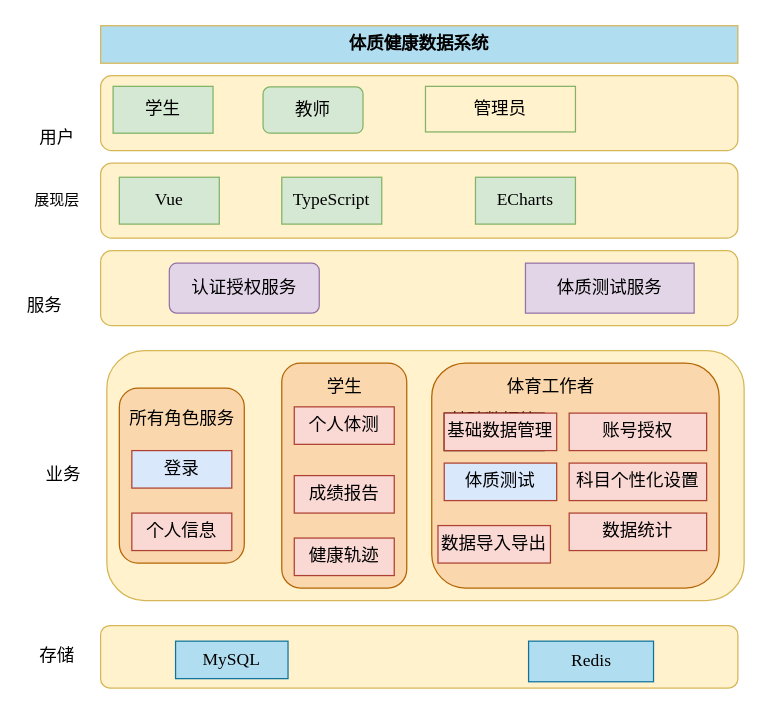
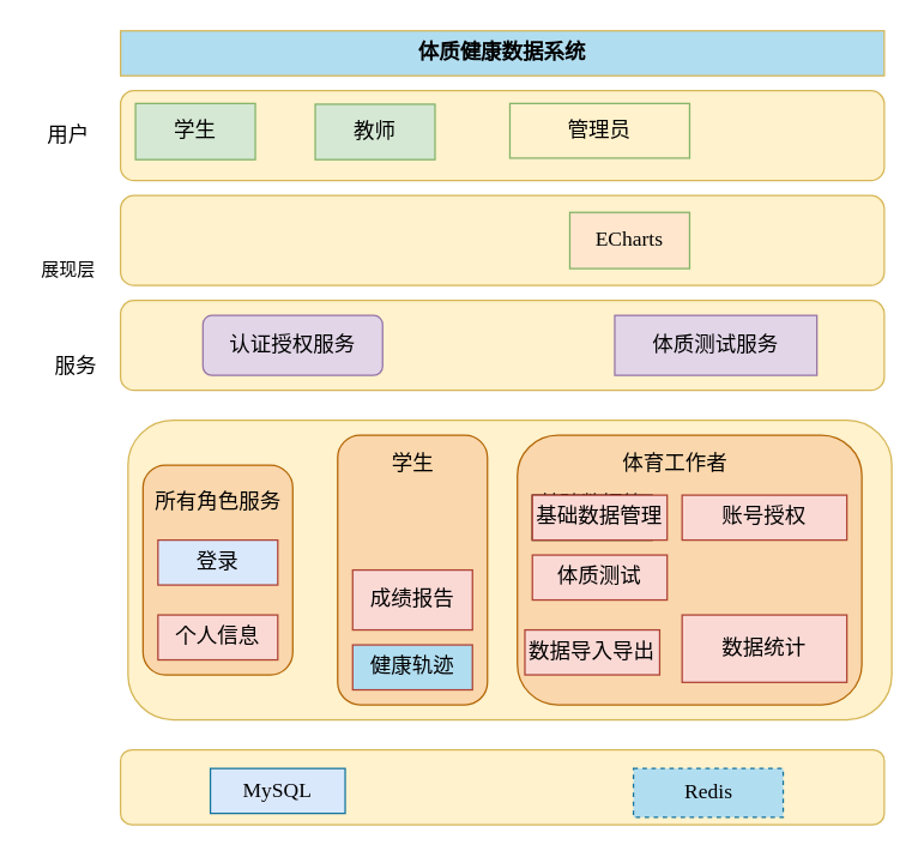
  <mxCell id="0" />
  <mxCell id="1" parent="0" />
  <mxCell id="2" value="" style="rounded=1;whiteSpace=wrap;html=1;fillColor=#fff2cc;strokeColor=#d6b656;fontSize=14;fontStyle=0;fontFamily=宋体;" parent="1" vertex="1"><mxGeometry x="80" y="60" width="510" height="60" as="geometry" /></mxCell>
- <mxCell id="3" value="用户" style="text;html=1;align=center;verticalAlign=middle;resizable=0;points=[];autosize=1;strokeColor=none;fillColor=none;fontSize=14;fontStyle=0;fontFamily=宋体;" parent="1" vertex="1"><mxGeometry x="25" y="99.5" width="40" height="20" as="geometry" /></mxCell>
+ <mxCell id="3" value="用户" style="text;html=1;align=center;verticalAlign=middle;resizable=0;points=[];autosize=1;strokeColor=none;fillColor=none;fontSize=14;fontStyle=0;fontFamily=宋体;" parent="1" vertex="1"><mxGeometry x="25" y="79.5" width="40" height="20" as="geometry" /></mxCell>
  <mxCell id="4" value="学生" style="rounded=0;whiteSpace=wrap;html=1;fillColor=#d5e8d4;strokeColor=#82b366;fontSize=14;fontStyle=0;fontFamily=宋体;" parent="1" vertex="1"><mxGeometry x="90" y="68.5" width="80" height="37.5" as="geometry" /></mxCell>
- <mxCell id="5" value="教师" style="whiteSpace=wrap;html=1;fillColor=#d5e8d4;strokeColor=#82b366;fontSize=14;fontStyle=0;fontFamily=宋体;rounded=1;" parent="1" vertex="1"><mxGeometry x="210" y="69" width="80" height="37" as="geometry" /></mxCell>
+ <mxCell id="5" value="教师" style="rounded=0;whiteSpace=wrap;html=1;fillColor=#d5e8d4;strokeColor=#82b366;fontSize=14;fontStyle=0;fontFamily=宋体;" parent="1" vertex="1"><mxGeometry x="210" y="69" width="80" height="37" as="geometry" /></mxCell>
  <mxCell id="6" value="管理员" style="rounded=0;whiteSpace=wrap;html=1;fillColor=#fff2cc;strokeColor=#82b366;fontSize=14;fontStyle=0;fontFamily=宋体;" parent="1" vertex="1"><mxGeometry x="340" y="68.5" width="120" height="36.5" as="geometry" /></mxCell>
  <mxCell id="7" value="" style="rounded=1;whiteSpace=wrap;html=1;fillColor=#fff2cc;strokeColor=#d6b656;fontSize=14;fontStyle=0;fontFamily=宋体;" parent="1" vertex="1"><mxGeometry x="80" y="200" width="510" height="60" as="geometry" /></mxCell>
  <mxCell id="8" value="认证授权服务" style="whiteSpace=wrap;html=1;fillColor=#e1d5e7;strokeColor=#9673a6;fontSize=14;fontStyle=0;fontFamily=宋体;rounded=1;" parent="1" vertex="1"><mxGeometry x="135" y="210" width="120" height="40" as="geometry" /></mxCell>
- <mxCell id="9" value="体质测试服务" style="rounded=0;whiteSpace=wrap;html=1;fillColor=#e1d5e7;strokeColor=#9673a6;fontSize=14;fontStyle=0;fontFamily=宋体;" parent="1" vertex="1"><mxGeometry x="420" y="210" width="135" height="40" as="geometry" /></mxCell>
- <mxCell id="10" value="服务" style="text;html=1;align=center;verticalAlign=middle;resizable=0;points=[];autosize=1;strokeColor=none;fillColor=none;fontSize=14;fontStyle=0;fontFamily=宋体;" parent="1" vertex="1"><mxGeometry x="15" y="235" width="40" height="20" as="geometry" /></mxCell>
+ <mxCell id="9" value="体质测试服务" style="rounded=0;whiteSpace=wrap;html=1;fillColor=#e1d5e7;strokeColor=#9673a6;fontSize=14;fontStyle=0;fontFamily=宋体;" parent="1" vertex="1"><mxGeometry x="410" y="210" width="135" height="40" as="geometry" /></mxCell>
+ <mxCell id="10" value="服务" style="text;html=1;align=center;verticalAlign=middle;resizable=0;points=[];autosize=1;strokeColor=none;fillColor=none;fontSize=14;fontStyle=0;fontFamily=宋体;" parent="1" vertex="1"><mxGeometry x="30" y="235" width="40" height="20" as="geometry" /></mxCell>
  <mxCell id="11" value="" style="rounded=1;whiteSpace=wrap;html=1;fillColor=#fff2cc;strokeColor=#d6b656;fontSize=14;fontStyle=0;fontFamily=宋体;" parent="1" vertex="1"><mxGeometry x="85" y="280" width="510" height="200" as="geometry" /></mxCell>
- <mxCell id="12" value="业务" style="text;html=1;align=center;verticalAlign=middle;resizable=0;points=[];autosize=1;strokeColor=none;fillColor=none;fontSize=14;fontStyle=0;fontFamily=宋体;" parent="1" vertex="1"><mxGeometry x="30" y="370" width="40" height="20" as="geometry" /></mxCell>
  <mxCell id="13" value="" style="rounded=1;whiteSpace=wrap;html=1;fillColor=#fad7ac;strokeColor=#b46504;fontSize=14;fontStyle=0;fontFamily=宋体;" parent="1" vertex="1"><mxGeometry x="95" y="310" width="100" height="140" as="geometry" /></mxCell>
  <mxCell id="14" value="所有角色服务" style="text;html=1;align=center;verticalAlign=middle;resizable=0;points=[];autosize=1;strokeColor=none;fillColor=none;fontSize=14;fontStyle=0;fontFamily=宋体;" parent="1" vertex="1"><mxGeometry x="95" y="325" width="100" height="20" as="geometry" /></mxCell>
  <mxCell id="15" value="登录" style="rounded=0;whiteSpace=wrap;html=1;fillColor=#dae8fc;strokeColor=#ae4132;fontSize=14;fontStyle=0;fontFamily=宋体;" parent="1" vertex="1"><mxGeometry x="105" y="360" width="80" height="30" as="geometry" /></mxCell>
  <mxCell id="16" value="个人信息" style="rounded=0;whiteSpace=wrap;html=1;fillColor=#fad9d5;strokeColor=#ae4132;fontSize=14;fontStyle=0;fontFamily=宋体;" parent="1" vertex="1"><mxGeometry x="105" y="410" width="80" height="30" as="geometry" /></mxCell>
  <mxCell id="17" value="" style="rounded=1;whiteSpace=wrap;html=1;fillColor=#fad7ac;strokeColor=#b46504;fontSize=14;fontStyle=0;fontFamily=宋体;" parent="1" vertex="1"><mxGeometry x="225" y="290" width="100" height="180" as="geometry" /></mxCell>
  <mxCell id="18" value="学生" style="text;html=1;align=center;verticalAlign=middle;resizable=0;points=[];autosize=1;fontSize=14;fontStyle=0;fontFamily=宋体;" parent="1" vertex="1"><mxGeometry x="255" y="300" width="40" height="20" as="geometry" /></mxCell>
- <mxCell id="19" value="个人体测" style="rounded=0;whiteSpace=wrap;html=1;fillColor=#fad9d5;strokeColor=#ae4132;fontSize=14;fontStyle=0;fontFamily=宋体;" parent="1" vertex="1"><mxGeometry x="235" y="325" width="80" height="30" as="geometry" /></mxCell>
- <mxCell id="20" value="成绩报告" style="rounded=0;whiteSpace=wrap;html=1;fillColor=#fad9d5;strokeColor=#ae4132;fontSize=14;fontStyle=0;fontFamily=宋体;" parent="1" vertex="1"><mxGeometry x="235" y="380" width="80" height="30" as="geometry" /></mxCell>
+ <mxCell id="20" value="成绩报告" style="rounded=0;whiteSpace=wrap;html=1;fillColor=#fad9d5;strokeColor=#ae4132;fontSize=14;fontStyle=0;fontFamily=宋体;" parent="1" vertex="1"><mxGeometry x="235" y="380" width="80" height="40" as="geometry" /></mxCell>
  <mxCell id="21" value="" style="rounded=1;whiteSpace=wrap;html=1;fillColor=#fad7ac;strokeColor=#b46504;fontSize=14;fontStyle=0;fontFamily=宋体;" parent="1" vertex="1"><mxGeometry x="345" y="290" width="230" height="180" as="geometry" /></mxCell>
- <mxCell id="22" value="体育工作者" style="text;html=1;align=center;verticalAlign=middle;resizable=0;points=[];autosize=1;strokeColor=none;fillColor=none;fontSize=14;fontStyle=0;fontFamily=宋体;" parent="1" vertex="1"><mxGeometry x="395" y="300" width="90" height="20" as="geometry" /></mxCell>
+ <mxCell id="22" value="体育工作者" style="text;html=1;align=center;verticalAlign=middle;resizable=0;points=[];autosize=1;strokeColor=none;fillColor=none;fontSize=14;fontStyle=0;fontFamily=宋体;" parent="1" vertex="1"><mxGeometry x="405" y="300" width="90" height="20" as="geometry" /></mxCell>
  <mxCell id="23" value="基础数据管理" style="rounded=0;whiteSpace=wrap;html=1;fontSize=14;fontStyle=0;fontFamily=宋体;" parent="1" vertex="1"><mxGeometry x="355" y="330" width="80" height="30" as="geometry" /></mxCell>
- <mxCell id="24" value="科目个性化设置" style="rounded=0;whiteSpace=wrap;html=1;fillColor=#fad9d5;strokeColor=#ae4132;fontSize=14;fontStyle=0;fontFamily=宋体;" parent="1" vertex="1"><mxGeometry x="455" y="370" width="110" height="30" as="geometry" /></mxCell>
- <mxCell id="25" value="体质测试" style="rounded=0;whiteSpace=wrap;html=1;fillColor=#dae8fc;strokeColor=#ae4132;fontSize=14;fontStyle=0;fontFamily=宋体;" parent="1" vertex="1"><mxGeometry x="355" y="370" width="90" height="30" as="geometry" /></mxCell>
+ <mxCell id="25" value="体质测试" style="rounded=0;whiteSpace=wrap;html=1;fillColor=#fad9d5;strokeColor=#ae4132;fontSize=14;fontStyle=0;fontFamily=宋体;" parent="1" vertex="1"><mxGeometry x="355" y="370" width="90" height="30" as="geometry" /></mxCell>
  <mxCell id="26" value="数据导入导出" style="rounded=0;whiteSpace=wrap;html=1;fillColor=#fad9d5;strokeColor=#ae4132;fontSize=14;fontStyle=0;fontFamily=宋体;" parent="1" vertex="1"><mxGeometry x="350" y="420" width="90" height="30" as="geometry" /></mxCell>
- <mxCell id="27" value="数据统计" style="rounded=0;whiteSpace=wrap;html=1;fillColor=#fad9d5;strokeColor=#ae4132;fontSize=14;fontStyle=0;fontFamily=宋体;" parent="1" vertex="1"><mxGeometry x="455" y="410" width="110" height="30" as="geometry" /></mxCell>
- <mxCell id="28" value="健康轨迹" style="rounded=0;whiteSpace=wrap;html=1;fillColor=#fad9d5;strokeColor=#ae4132;fontSize=14;fontStyle=0;fontFamily=宋体;" parent="1" vertex="1"><mxGeometry x="235" y="430" width="80" height="30" as="geometry" /></mxCell>
+ <mxCell id="27" value="数据统计" style="rounded=0;whiteSpace=wrap;html=1;fillColor=#fad9d5;strokeColor=#ae4132;fontSize=14;fontStyle=0;fontFamily=宋体;" parent="1" vertex="1"><mxGeometry x="455" y="410" width="110" height="45" as="geometry" /></mxCell>
+ <mxCell id="28" value="健康轨迹" style="rounded=0;whiteSpace=wrap;html=1;fillColor=#b1ddf0;strokeColor=#ae4132;fontSize=14;fontStyle=0;fontFamily=宋体;" parent="1" vertex="1"><mxGeometry x="235" y="430" width="80" height="30" as="geometry" /></mxCell>
  <mxCell id="29" value="基础数据管理" style="rounded=0;whiteSpace=wrap;html=1;fillColor=#fad9d5;strokeColor=#ae4132;fontSize=14;fontStyle=0;fontFamily=宋体;" parent="1" vertex="1"><mxGeometry x="355" y="330" width="90" height="30" as="geometry" /></mxCell>
  <mxCell id="30" value="账号授权" style="rounded=0;whiteSpace=wrap;html=1;fillColor=#fad9d5;strokeColor=#ae4132;fontSize=14;fontStyle=0;fontFamily=宋体;" parent="1" vertex="1"><mxGeometry x="455" y="330" width="110" height="30" as="geometry" /></mxCell>
  <mxCell id="31" value="" style="rounded=1;whiteSpace=wrap;html=1;fillColor=#fff2cc;strokeColor=#d6b656;fontSize=14;fontStyle=0;fontFamily=宋体;" parent="1" vertex="1"><mxGeometry x="80" y="500" width="510" height="50" as="geometry" /></mxCell>
- <mxCell id="32" value="存储" style="text;html=1;align=center;verticalAlign=middle;resizable=0;points=[];autosize=1;strokeColor=none;fillColor=none;fontSize=14;fontStyle=0;fontFamily=宋体;" parent="1" vertex="1"><mxGeometry x="25" y="515" width="40" height="20" as="geometry" /></mxCell>
- <mxCell id="33" value="MySQL" style="rounded=0;whiteSpace=wrap;html=1;fillColor=#b1ddf0;strokeColor=#10739e;fontSize=14;fontStyle=0;fontFamily=宋体;" parent="1" vertex="1"><mxGeometry x="140" y="512.5" width="90" height="30" as="geometry" /></mxCell>
- <mxCell id="34" value="Redis" style="rounded=0;whiteSpace=wrap;html=1;fillColor=#b1ddf0;strokeColor=#10739e;fontSize=14;fontStyle=0;fontFamily=宋体;" parent="1" vertex="1"><mxGeometry x="422.5" y="512.5" width="100" height="32.5" as="geometry" /></mxCell>
+ <mxCell id="33" value="MySQL" style="rounded=0;whiteSpace=wrap;html=1;fillColor=#dae8fc;strokeColor=#10739e;fontSize=14;fontStyle=0;fontFamily=宋体;" parent="1" vertex="1"><mxGeometry x="140" y="512.5" width="90" height="30" as="geometry" /></mxCell>
+ <mxCell id="34" value="Redis" style="rounded=0;whiteSpace=wrap;html=1;fillColor=#b1ddf0;strokeColor=#10739e;fontSize=14;fontStyle=0;fontFamily=宋体;dashed=1;" parent="1" vertex="1"><mxGeometry x="422.5" y="512.5" width="100" height="32.5" as="geometry" /></mxCell>
  <mxCell id="35" value="体质健康数据系统" style="rounded=0;whiteSpace=wrap;html=1;fillColor=#b1ddf0;strokeColor=#d6b656;fontSize=14;fontStyle=1;fontFamily=宋体;" parent="1" vertex="1"><mxGeometry x="80" y="20" width="510" height="30" as="geometry" /></mxCell>
  <mxCell id="36" value="" style="rounded=1;whiteSpace=wrap;html=1;fillColor=#fff2cc;strokeColor=#d6b656;fontSize=14;fontStyle=0;fontFamily=宋体;" parent="1" vertex="1"><mxGeometry x="80" y="130" width="510" height="60" as="geometry" /></mxCell>
- <mxCell id="37" value="展现层" style="text;html=1;align=center;verticalAlign=middle;resizable=0;points=[];autosize=1;strokeColor=none;fillColor=none;" vertex="1" parent="1"><mxGeometry x="20" y="150" width="50" height="20" as="geometry" /></mxCell>
- <mxCell id="38" value="Vue" style="rounded=0;whiteSpace=wrap;html=1;fillColor=#d5e8d4;strokeColor=#82b366;fontSize=14;fontStyle=0;fontFamily=宋体;" vertex="1" parent="1"><mxGeometry x="95" y="141.25" width="80" height="37.5" as="geometry" /></mxCell>
- <mxCell id="39" value="ECharts" style="rounded=0;whiteSpace=wrap;html=1;fillColor=#d5e8d4;strokeColor=#82b366;fontSize=14;fontStyle=0;fontFamily=宋体;" vertex="1" parent="1"><mxGeometry x="380" y="141.25" width="80" height="37.5" as="geometry" /></mxCell>
- <mxCell id="40" value="TypeScript" style="rounded=0;whiteSpace=wrap;html=1;fillColor=#d5e8d4;strokeColor=#82b366;fontSize=14;fontStyle=0;fontFamily=宋体;" vertex="1" parent="1"><mxGeometry x="225" y="141.25" width="80" height="37.5" as="geometry" /></mxCell>
+ <mxCell id="37" value="展现层" style="text;html=1;align=center;verticalAlign=middle;resizable=0;points=[];autosize=1;strokeColor=none;fillColor=none;" vertex="1" parent="1"><mxGeometry x="20" y="170" width="50" height="20" as="geometry" /></mxCell>
+ <mxCell id="39" value="ECharts" style="rounded=0;whiteSpace=wrap;html=1;fillColor=#ffe6cc;strokeColor=#82b366;fontSize=14;fontStyle=0;fontFamily=宋体;" vertex="1" parent="1"><mxGeometry x="380" y="141.25" width="80" height="37.5" as="geometry" /></mxCell>
